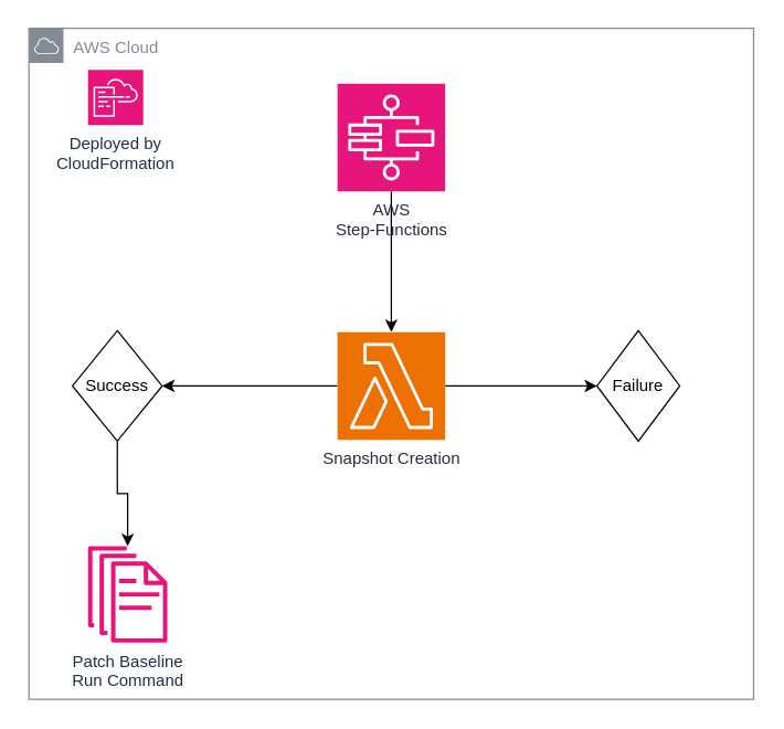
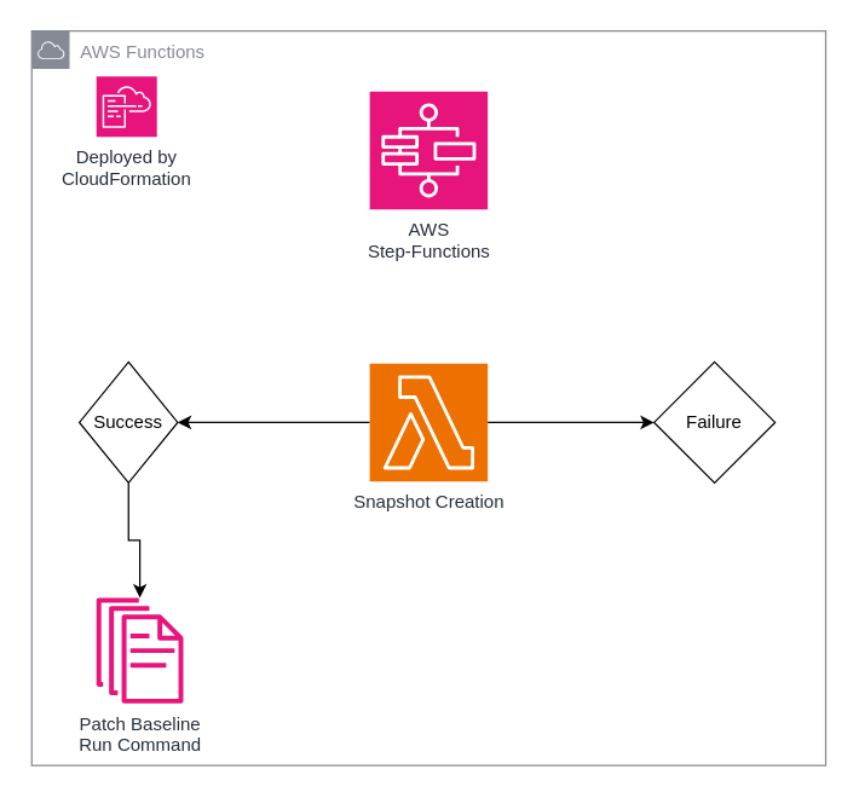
  <mxCell id="0" />
  <mxCell id="1" parent="0" />
- <mxCell id="2" style="edgeStyle=orthogonalEdgeStyle;rounded=0;orthogonalLoop=1;jettySize=auto;html=1;" edge="1" parent="1" source="3" target="6"><mxGeometry relative="1" as="geometry"><Array as="points"><mxPoint x="283" y="140" /></Array></mxGeometry></mxCell>
  <mxCell id="3" value="AWS&lt;div&gt;Step-Functions&lt;/div&gt;" style="sketch=0;points=[[0,0,0],[0.25,0,0],[0.5,0,0],[0.75,0,0],[1,0,0],[0,1,0],[0.25,1,0],[0.5,1,0],[0.75,1,0],[1,1,0],[0,0.25,0],[0,0.5,0],[0,0.75,0],[1,0.25,0],[1,0.5,0],[1,0.75,0]];outlineConnect=0;fontColor=#232F3E;fillColor=#E7157B;strokeColor=#ffffff;dashed=0;verticalLabelPosition=bottom;verticalAlign=top;align=center;html=1;fontSize=12;fontStyle=0;aspect=fixed;shape=mxgraph.aws4.resourceIcon;resIcon=mxgraph.aws4.step_functions;" vertex="1" parent="1"><mxGeometry x="244" y="60" width="78" height="78" as="geometry" /></mxCell>
  <mxCell id="4" value="" style="edgeStyle=orthogonalEdgeStyle;rounded=0;orthogonalLoop=1;jettySize=auto;html=1;" edge="1" parent="1" source="6" target="8"><mxGeometry relative="1" as="geometry" /></mxCell>
  <mxCell id="5" value="" style="edgeStyle=orthogonalEdgeStyle;rounded=0;orthogonalLoop=1;jettySize=auto;html=1;" edge="1" parent="1" source="6" target="10"><mxGeometry relative="1" as="geometry" /></mxCell>
  <mxCell id="6" value="Snapshot Creation" style="sketch=0;points=[[0,0,0],[0.25,0,0],[0.5,0,0],[0.75,0,0],[1,0,0],[0,1,0],[0.25,1,0],[0.5,1,0],[0.75,1,0],[1,1,0],[0,0.25,0],[0,0.5,0],[0,0.75,0],[1,0.25,0],[1,0.5,0],[1,0.75,0]];outlineConnect=0;fontColor=#232F3E;fillColor=#ED7100;strokeColor=#ffffff;dashed=0;verticalLabelPosition=bottom;verticalAlign=top;align=center;html=1;fontSize=12;fontStyle=0;aspect=fixed;shape=mxgraph.aws4.resourceIcon;resIcon=mxgraph.aws4.lambda;" vertex="1" parent="1"><mxGeometry x="244" y="240" width="78" height="78" as="geometry" /></mxCell>
  <mxCell id="7" value="" style="edgeStyle=orthogonalEdgeStyle;rounded=0;orthogonalLoop=1;jettySize=auto;html=1;" edge="1" parent="1" source="8" target="9"><mxGeometry relative="1" as="geometry" /></mxCell>
  <mxCell id="8" value="Success" style="rhombus;whiteSpace=wrap;html=1;" vertex="1" parent="1"><mxGeometry x="52" y="239" width="65" height="80" as="geometry" /></mxCell>
  <mxCell id="9" value="Patch Baseline&lt;div&gt;Run Command&lt;/div&gt;" style="sketch=0;outlineConnect=0;fontColor=#232F3E;gradientColor=none;fillColor=#E7157B;strokeColor=none;dashed=0;verticalLabelPosition=bottom;verticalAlign=top;align=center;html=1;fontSize=12;fontStyle=0;aspect=fixed;pointerEvents=1;shape=mxgraph.aws4.documents;" vertex="1" parent="1"><mxGeometry x="63.28" y="395" width="57.44" height="70" as="geometry" /></mxCell>
- <mxCell id="10" value="Failure" style="rhombus;whiteSpace=wrap;html=1;" vertex="1" parent="1"><mxGeometry x="432" y="239" width="60" height="80" as="geometry" /></mxCell>
+ <mxCell id="10" value="Failure" style="rhombus;whiteSpace=wrap;html=1;" vertex="1" parent="1"><mxGeometry x="432" y="239" width="80" height="80" as="geometry" /></mxCell>
  <mxCell id="11" value="Deployed by&lt;div&gt;CloudFormation&lt;/div&gt;" style="sketch=0;points=[[0,0,0],[0.25,0,0],[0.5,0,0],[0.75,0,0],[1,0,0],[0,1,0],[0.25,1,0],[0.5,1,0],[0.75,1,0],[1,1,0],[0,0.25,0],[0,0.5,0],[0,0.75,0],[1,0.25,0],[1,0.5,0],[1,0.75,0]];points=[[0,0,0],[0.25,0,0],[0.5,0,0],[0.75,0,0],[1,0,0],[0,1,0],[0.25,1,0],[0.5,1,0],[0.75,1,0],[1,1,0],[0,0.25,0],[0,0.5,0],[0,0.75,0],[1,0.25,0],[1,0.5,0],[1,0.75,0]];outlineConnect=0;fontColor=#232F3E;fillColor=#E7157B;strokeColor=#ffffff;dashed=0;verticalLabelPosition=bottom;verticalAlign=top;align=center;html=1;fontSize=12;fontStyle=0;aspect=fixed;shape=mxgraph.aws4.resourceIcon;resIcon=mxgraph.aws4.cloudformation;" vertex="1" parent="1"><mxGeometry x="63.28" y="50" width="40" height="40" as="geometry" /></mxCell>
- <mxCell id="12" value="AWS Cloud" style="sketch=0;outlineConnect=0;gradientColor=none;html=1;whiteSpace=wrap;fontSize=12;fontStyle=0;shape=mxgraph.aws4.group;grIcon=mxgraph.aws4.group_aws_cloud;strokeColor=#858B94;fillColor=none;verticalAlign=top;align=left;spacingLeft=30;fontColor=#858B94;dashed=0;" vertex="1" parent="1"><mxGeometry x="20.5" y="20" width="525" height="486" as="geometry" /></mxCell>
+ <mxCell id="12" value="AWS Functions" style="sketch=0;outlineConnect=0;gradientColor=none;html=1;whiteSpace=wrap;fontSize=12;fontStyle=0;shape=mxgraph.aws4.group;grIcon=mxgraph.aws4.group_aws_cloud;strokeColor=#858B94;fillColor=none;verticalAlign=top;align=left;spacingLeft=30;fontColor=#858B94;dashed=0;" vertex="1" parent="1"><mxGeometry x="20.5" y="20" width="525" height="486" as="geometry" /></mxCell>
